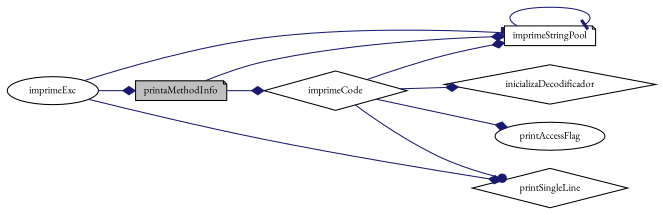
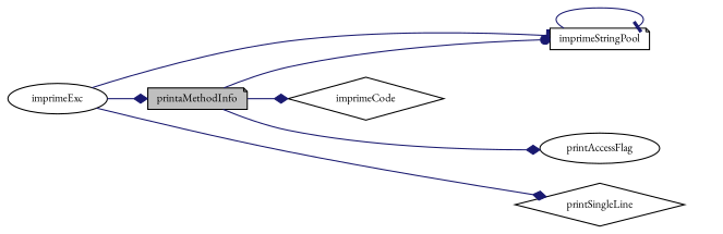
  digraph {
    fontname="EB Garamond"
    rankdir=LR
    node [color=black fillcolor=white fontname="EB Garamond" fontsize=10 shape=diamond style=filled]
    edge [arrowhead=diamond color=midnightblue fontname="EB Garamond" fontsize=10 labelfontname=Helvetica labelfontsize=10 style=solid]
    n1 [fillcolor=grey75 fontcolor=black height=0.2 label=printaMethodInfo shape=note width=0.4]
    n2 [height=0.2 label=imprimeStringPool shape=note width=0.4]
    n3 [height=0.2 label=printAccessFlag shape=ellipse width=0.4]
    n4 [height=0.2 label=imprimeCode width=0.4]
    n5 [height=0.2 label=printSingleLine width=0.4]
-   n6 [height=0.2 label=inicializaDecodificador width=0.4]
    n7 [height=0.2 label=imprimeExc shape=ellipse width=0.4]
-   n1 -> n2
-   n4 -> n3
+   n1 -> n2 [arrowhead=dot]
+   n1 -> n3
    n1 -> n4
    n2 -> n2 [arrowhead=tee]
-   n4 -> n2
-   n4 -> n5 [arrowhead=dot]
-   n4 -> n6
    n7 -> n1
    n7 -> n2 [arrowhead=tee]
    n7 -> n5
  }
